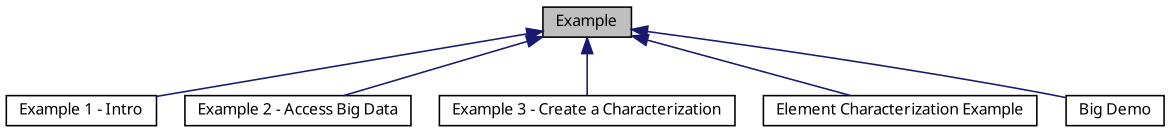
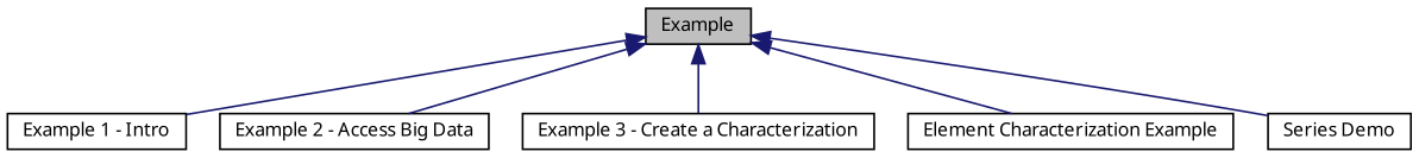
  digraph {
    rankdir=TB
    node [color=black fillcolor=white fontname="FreeSans.ttf" fontsize=10 shape=record style=filled]
    edge [color=midnightblue dir=back fontname="FreeSans.ttf" fontsize=8 labelfontname="FreeSans.ttf" labelfontsize=8 shape=plaintext style=solid]
    n1 [height=0.2 label="Example 1 - Intro" width=0.4]
    n2 [height=0.2 label="Example 2 - Access Big Data" width=0.4]
    n3 [height=0.2 label="Example 3 - Create a Characterization" width=0.4]
    n4 [height=0.2 label="Element Characterization Example" width=0.4]
    n5 [fillcolor=grey75 fontcolor=black height=0.2 label=Example width=0.4]
-   n6 [height=0.2 label="Big Demo" width=0.4]
+   n6 [height=0.2 label="Series Demo" width=0.4]
    n5 -> n1
    n5 -> n2
    n5 -> n3
    n5 -> n4
    n5 -> n6
  }
